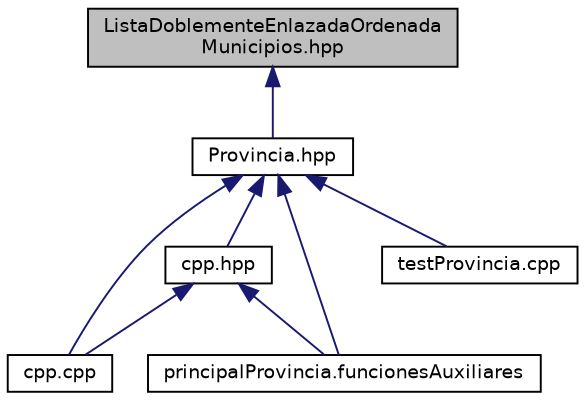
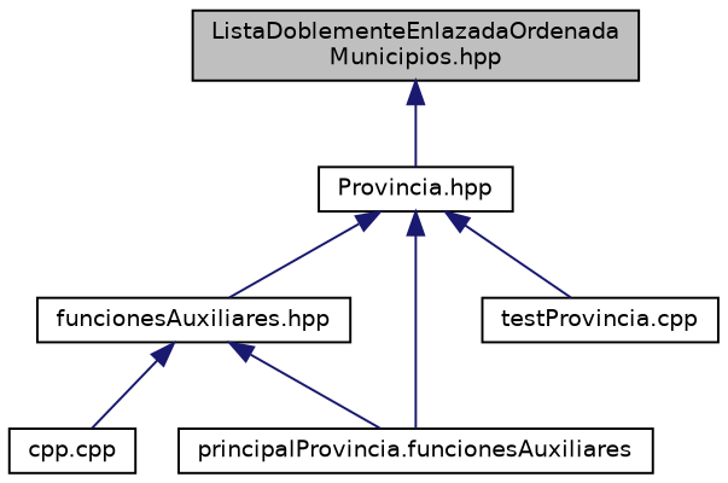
  digraph {
    node [color=black fillcolor=white fontname=Helvetica fontsize=10 shape=record style=filled]
    edge [color=midnightblue dir=back fontname=Helvetica fontsize=10 labelfontname=Helvetica labelfontsize=10 style=solid]
    n1 [fillcolor=grey75 fontcolor=black height=0.2 label="ListaDoblementeEnlazadaOrdenada\lMunicipios.hpp" width=0.4]
    n2 [height=0.2 label="Provincia.hpp" width=0.4]
    n3 [height=0.2 label="cpp.cpp" width=0.4]
-   n4 [height=0.2 label="cpp.hpp" width=0.4]
+   n4 [height=0.2 label="funcionesAuxiliares.hpp" width=0.4]
    n5 [height=0.2 label="principalProvincia.funcionesAuxiliares" width=0.4]
    n6 [height=0.2 label="testProvincia.cpp" width=0.4]
    n1 -> n2
-   n2 -> n3
    n2 -> n4
    n2 -> n5
    n2 -> n6
    n4 -> n3
    n4 -> n5
  }
